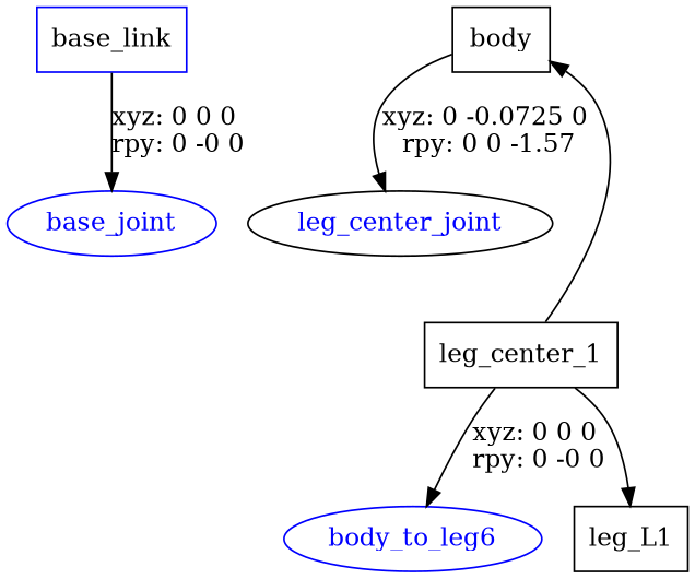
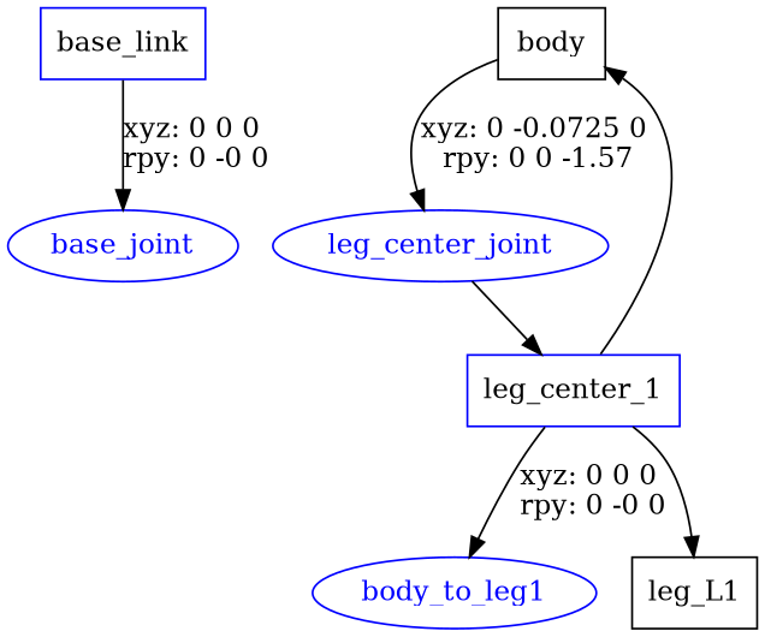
  digraph {
    node [color=blue shape=box]
    n1 [label=base_link]
    base_joint [fontcolor=blue shape=ellipse]
    n3 [label=body color=""]
-   leg_center_joint [color=black fontcolor=blue shape=ellipse]
-   n5 [label=leg_center_1 color=""]
-   body_to_leg1 [fontcolor=blue shape=ellipse label=body_to_leg6]
+   leg_center_joint [fontcolor=blue shape=ellipse]
+   n5 [label=leg_center_1]
+   body_to_leg1 [fontcolor=blue shape=ellipse]
    n7 [label=leg_L1 color=""]
    n1 -> base_joint [label="xyz: 0 0 0 \nrpy: 0 -0 0"]
    n3 -> leg_center_joint [label="xyz: 0 -0.0725 0 \nrpy: 0 0 -1.57"]
+   leg_center_joint -> n5
    n5 -> n3
    n5 -> body_to_leg1 [label="xyz: 0 0 0 \nrpy: 0 -0 0"]
    n5 -> n7
  }
